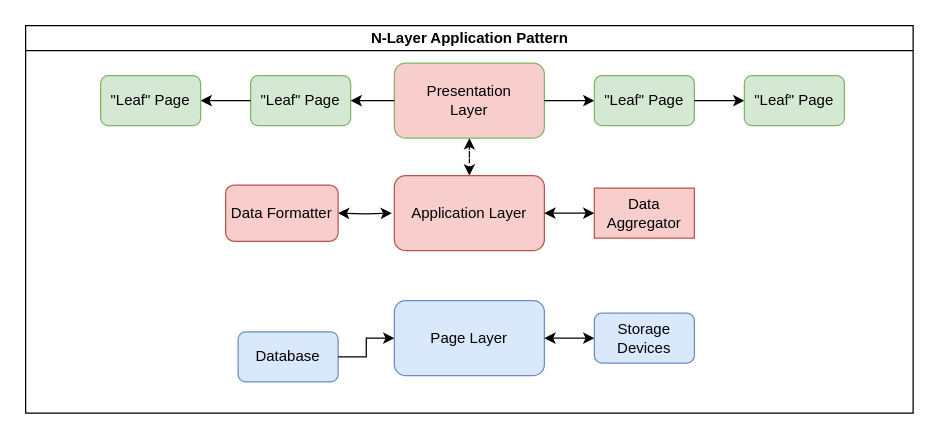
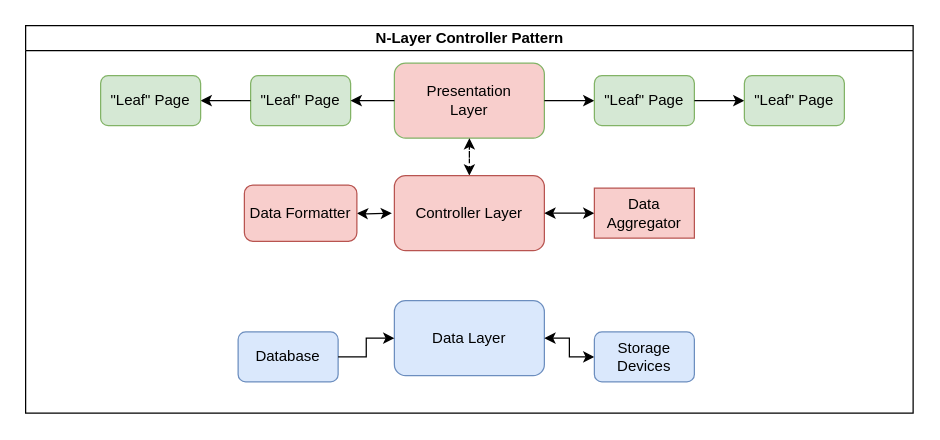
  <mxCell id="0" />
  <mxCell id="1" parent="0" />
- <mxCell id="2" value="N-Layer Application Pattern" style="swimlane;html=1;startSize=20;horizontal=1;containerType=tree;glass=0;" parent="1" vertex="1"><mxGeometry x="20" y="20" width="710" height="310" as="geometry" /></mxCell>
+ <mxCell id="2" value="N-Layer Controller Pattern" style="swimlane;html=1;startSize=20;horizontal=1;containerType=tree;glass=0;" parent="1" vertex="1"><mxGeometry x="20" y="20" width="710" height="310" as="geometry" /></mxCell>
  <mxCell id="3" value="Presentation&lt;br&gt;Layer" style="rounded=1;whiteSpace=wrap;html=1;fillColor=#f8cecc;strokeColor=#82b366;" vertex="1" parent="2"><mxGeometry x="295" y="30" width="120" height="60" as="geometry" /></mxCell>
  <mxCell id="4" value="" style="edgeStyle=orthogonalEdgeStyle;rounded=0;orthogonalLoop=1;jettySize=auto;html=1;" edge="1" source="3" target="5" parent="2"><mxGeometry relative="1" as="geometry" /></mxCell>
  <mxCell id="5" value="&quot;Leaf&quot; Page" style="rounded=1;whiteSpace=wrap;html=1;fillColor=#d5e8d4;strokeColor=#82b366;" vertex="1" parent="2"><mxGeometry x="455" y="40" width="80" height="40" as="geometry" /></mxCell>
  <mxCell id="6" value="" style="edgeStyle=orthogonalEdgeStyle;rounded=0;orthogonalLoop=1;jettySize=auto;html=1;" edge="1" target="7" source="5" parent="2"><mxGeometry relative="1" as="geometry"><mxPoint x="455" y="140" as="sourcePoint" /></mxGeometry></mxCell>
  <mxCell id="7" value="&quot;Leaf&quot; Page" style="rounded=1;whiteSpace=wrap;html=1;fillColor=#d5e8d4;strokeColor=#82b366;" vertex="1" parent="2"><mxGeometry x="575" y="40" width="80" height="40" as="geometry" /></mxCell>
  <mxCell id="8" value="&quot;Leaf&quot; Page" style="rounded=1;whiteSpace=wrap;html=1;fillColor=#d5e8d4;strokeColor=#82b366;" vertex="1" parent="2"><mxGeometry x="180" y="40" width="80" height="40" as="geometry" /></mxCell>
  <mxCell id="9" value="" style="edgeStyle=orthogonalEdgeStyle;rounded=0;orthogonalLoop=1;jettySize=auto;html=1;entryX=1;entryY=0.5;entryDx=0;entryDy=0;" edge="1" source="3" target="8" parent="2"><mxGeometry relative="1" as="geometry" /></mxCell>
  <mxCell id="10" value="" style="edgeStyle=orthogonalEdgeStyle;rounded=0;orthogonalLoop=1;jettySize=auto;html=1;entryX=1;entryY=0.5;entryDx=0;entryDy=0;" edge="1" target="11" source="8" parent="2"><mxGeometry relative="1" as="geometry"><mxPoint x="335" y="140" as="sourcePoint" /></mxGeometry></mxCell>
  <mxCell id="11" value="&quot;Leaf&quot; Page" style="rounded=1;whiteSpace=wrap;html=1;fillColor=#d5e8d4;strokeColor=#82b366;" vertex="1" parent="2"><mxGeometry x="60" y="40" width="80" height="40" as="geometry" /></mxCell>
  <mxCell id="12" value="" style="edgeStyle=orthogonalEdgeStyle;rounded=0;orthogonalLoop=1;jettySize=auto;html=1;startArrow=classic;startFill=1;dashed=1;" edge="1" source="3" target="13" parent="2"><mxGeometry relative="1" as="geometry" /></mxCell>
- <mxCell id="13" value="Application Layer" style="rounded=1;whiteSpace=wrap;html=1;fillColor=#f8cecc;strokeColor=#b85450;" vertex="1" parent="2"><mxGeometry x="295" y="120" width="120" height="60" as="geometry" /></mxCell>
+ <mxCell id="13" value="Controller Layer" style="rounded=1;whiteSpace=wrap;html=1;fillColor=#f8cecc;strokeColor=#b85450;" vertex="1" parent="2"><mxGeometry x="295" y="120" width="120" height="60" as="geometry" /></mxCell>
  <mxCell id="14" value="" style="edgeStyle=orthogonalEdgeStyle;rounded=0;orthogonalLoop=1;jettySize=auto;html=1;exitX=1;exitY=0.5;exitDx=0;exitDy=0;entryX=0;entryY=0.5;entryDx=0;entryDy=0;startArrow=classic;startFill=1;" edge="1" target="15" source="13" parent="2"><mxGeometry relative="1" as="geometry"><mxPoint x="395" y="170" as="sourcePoint" /><Array as="points" /></mxGeometry></mxCell>
  <mxCell id="15" value="Data Aggregator" style="whiteSpace=wrap;html=1;fillColor=#f8cecc;strokeColor=#b85450;rounded=0;" vertex="1" parent="2"><mxGeometry x="455" y="130" width="80" height="40" as="geometry" /></mxCell>
  <mxCell id="16" value="" style="edgeStyle=orthogonalEdgeStyle;rounded=0;orthogonalLoop=1;jettySize=auto;html=1;startArrow=classic;startFill=1;" edge="1" target="17" parent="2"><mxGeometry relative="1" as="geometry"><mxPoint x="293" y="150" as="sourcePoint" /></mxGeometry></mxCell>
- <mxCell id="17" value="Data Formatter" style="rounded=1;whiteSpace=wrap;html=1;fillColor=#f8cecc;strokeColor=#b85450;" vertex="1" parent="2"><mxGeometry x="160" y="127.5" width="90" height="45" as="geometry" /></mxCell>
- <mxCell id="18" value="Page Layer" style="rounded=1;whiteSpace=wrap;html=1;fillColor=#dae8fc;strokeColor=#6c8ebf;" vertex="1" parent="2"><mxGeometry x="295" y="220" width="120" height="60" as="geometry" /></mxCell>
+ <mxCell id="17" value="Data Formatter" style="rounded=1;whiteSpace=wrap;html=1;fillColor=#f8cecc;strokeColor=#b85450;" vertex="1" parent="2"><mxGeometry x="175" y="127.5" width="90" height="45" as="geometry" /></mxCell>
+ <mxCell id="18" value="Data Layer" style="rounded=1;whiteSpace=wrap;html=1;fillColor=#dae8fc;strokeColor=#6c8ebf;" vertex="1" parent="2"><mxGeometry x="295" y="220" width="120" height="60" as="geometry" /></mxCell>
  <mxCell id="19" value="" style="edgeStyle=orthogonalEdgeStyle;rounded=0;orthogonalLoop=1;jettySize=auto;html=1;startArrow=classic;startFill=1;exitX=1;exitY=0.5;exitDx=0;exitDy=0;" edge="1" target="20" source="18" parent="2"><mxGeometry relative="1" as="geometry"><mxPoint x="395" y="260" as="sourcePoint" /></mxGeometry></mxCell>
- <mxCell id="20" value="Storage Devices" style="rounded=1;whiteSpace=wrap;html=1;fillColor=#dae8fc;strokeColor=#6c8ebf;" vertex="1" parent="2"><mxGeometry x="455" y="230" width="80" height="40" as="geometry" /></mxCell>
+ <mxCell id="20" value="Storage Devices" style="rounded=1;whiteSpace=wrap;html=1;fillColor=#dae8fc;strokeColor=#6c8ebf;" vertex="1" parent="2"><mxGeometry x="455" y="245" width="80" height="40" as="geometry" /></mxCell>
  <mxCell id="21" value="Database" style="rounded=1;whiteSpace=wrap;html=1;fillColor=#dae8fc;strokeColor=#6c8ebf;" vertex="1" parent="2"><mxGeometry x="170" y="245" width="80" height="40" as="geometry" /></mxCell>
  <mxCell id="22" value="" style="edgeStyle=orthogonalEdgeStyle;rounded=0;orthogonalLoop=1;jettySize=auto;html=1;entryX=0;entryY=0.5;entryDx=0;entryDy=0;" edge="1" source="21" target="18" parent="2"><mxGeometry relative="1" as="geometry"><mxPoint x="300" y="250" as="targetPoint" /></mxGeometry></mxCell>
